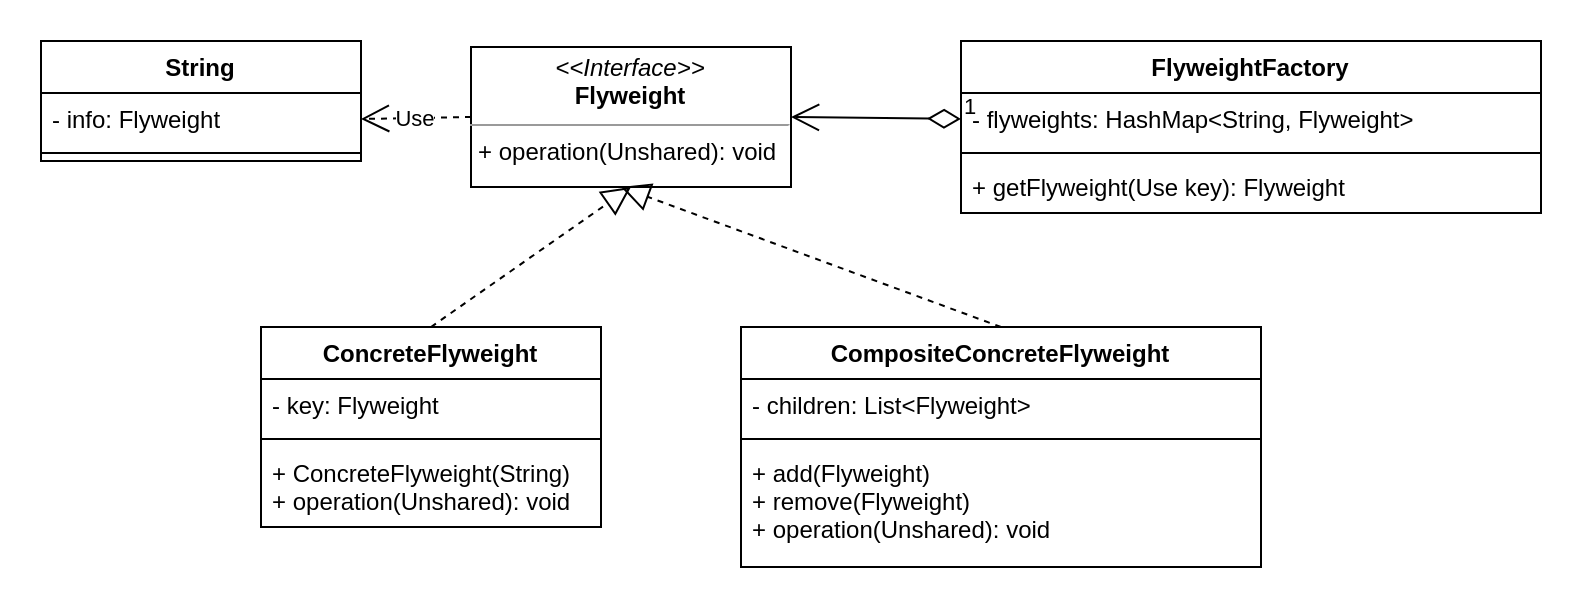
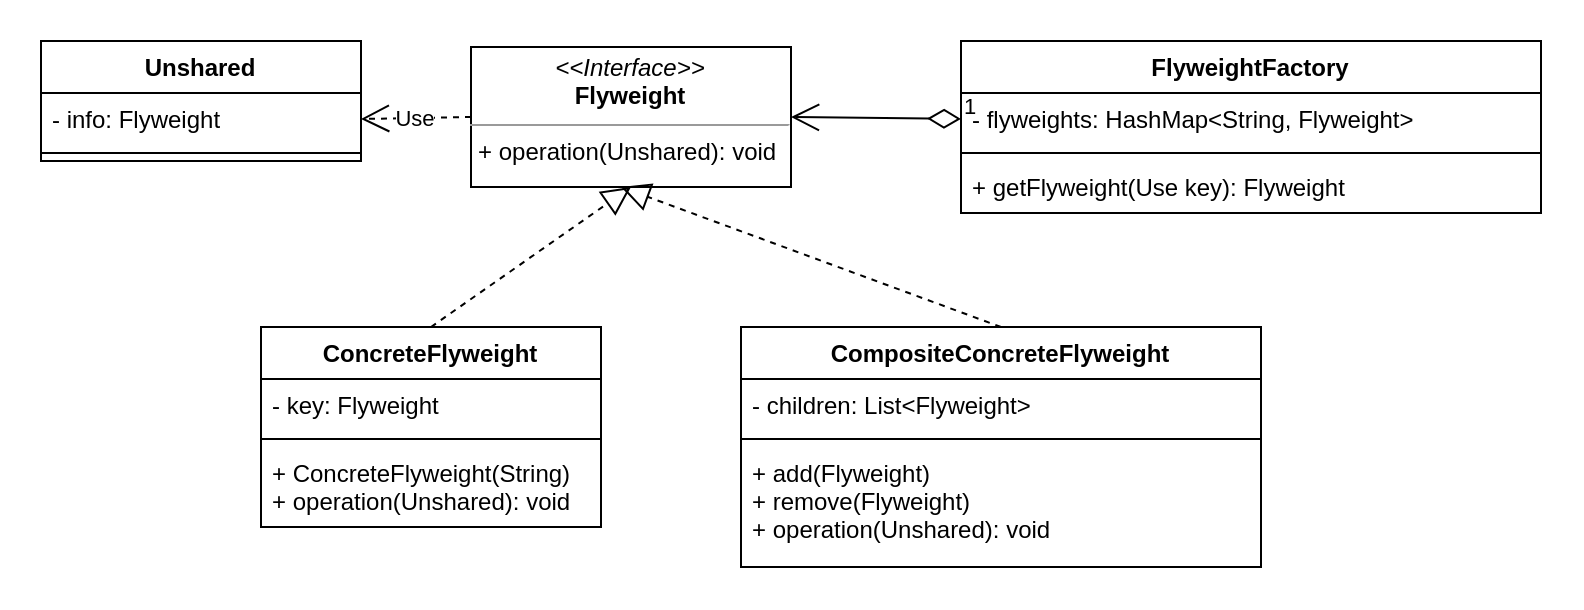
  <mxCell id="0" />
  <mxCell id="1" parent="0" />
  <mxCell id="2" value="&lt;p style=&quot;margin: 0px ; margin-top: 4px ; text-align: center&quot;&gt;&lt;i&gt;&amp;lt;&amp;lt;Interface&amp;gt;&amp;gt;&lt;/i&gt;&lt;br&gt;&lt;b&gt;Flyweight&lt;/b&gt;&lt;/p&gt;&lt;hr size=&quot;1&quot;&gt;&lt;p style=&quot;margin: 0px ; margin-left: 4px&quot;&gt;&lt;/p&gt;&lt;p style=&quot;margin: 0px ; margin-left: 4px&quot;&gt;+ operation(Unshared): void&lt;br&gt;&lt;/p&gt;" style="verticalAlign=top;align=left;overflow=fill;fontSize=12;fontFamily=Helvetica;html=1;" parent="1" vertex="1"><mxGeometry x="235" y="23" width="160" height="70" as="geometry" /></mxCell>
  <mxCell id="3" value="ConcreteFlyweight" style="swimlane;fontStyle=1;align=center;verticalAlign=top;childLayout=stackLayout;horizontal=1;startSize=26;horizontalStack=0;resizeParent=1;resizeParentMax=0;resizeLast=0;collapsible=1;marginBottom=0;" parent="1" vertex="1"><mxGeometry x="130" y="163" width="170" height="100" as="geometry" /></mxCell>
  <mxCell id="4" value="- key: Flyweight" style="text;strokeColor=none;fillColor=none;align=left;verticalAlign=top;spacingLeft=4;spacingRight=4;overflow=hidden;rotatable=0;points=[[0,0.5],[1,0.5]];portConstraint=eastwest;" parent="3" vertex="1"><mxGeometry y="26" width="170" height="26" as="geometry" /></mxCell>
  <mxCell id="5" value="" style="line;strokeWidth=1;fillColor=none;align=left;verticalAlign=middle;spacingTop=-1;spacingLeft=3;spacingRight=3;rotatable=0;labelPosition=right;points=[];portConstraint=eastwest;" parent="3" vertex="1"><mxGeometry y="52" width="170" height="8" as="geometry" /></mxCell>
  <mxCell id="6" value="+ ConcreteFlyweight(String)&#10;+ operation(Unshared): void" style="text;strokeColor=none;fillColor=none;align=left;verticalAlign=top;spacingLeft=4;spacingRight=4;overflow=hidden;rotatable=0;points=[[0,0.5],[1,0.5]];portConstraint=eastwest;" parent="3" vertex="1"><mxGeometry y="60" width="170" height="40" as="geometry" /></mxCell>
  <mxCell id="7" value="FlyweightFactory" style="swimlane;fontStyle=1;align=center;verticalAlign=top;childLayout=stackLayout;horizontal=1;startSize=26;horizontalStack=0;resizeParent=1;resizeParentMax=0;resizeLast=0;collapsible=1;marginBottom=0;" parent="1" vertex="1"><mxGeometry x="480" y="20" width="290" height="86" as="geometry" /></mxCell>
  <mxCell id="8" value="- flyweights: HashMap&lt;String, Flyweight&gt;" style="text;strokeColor=none;fillColor=none;align=left;verticalAlign=top;spacingLeft=4;spacingRight=4;overflow=hidden;rotatable=0;points=[[0,0.5],[1,0.5]];portConstraint=eastwest;" parent="7" vertex="1"><mxGeometry y="26" width="290" height="26" as="geometry" /></mxCell>
  <mxCell id="9" value="" style="line;strokeWidth=1;fillColor=none;align=left;verticalAlign=middle;spacingTop=-1;spacingLeft=3;spacingRight=3;rotatable=0;labelPosition=right;points=[];portConstraint=eastwest;" parent="7" vertex="1"><mxGeometry y="52" width="290" height="8" as="geometry" /></mxCell>
  <mxCell id="10" value="+ getFlyweight(Use key): Flyweight" style="text;strokeColor=none;fillColor=none;align=left;verticalAlign=top;spacingLeft=4;spacingRight=4;overflow=hidden;rotatable=0;points=[[0,0.5],[1,0.5]];portConstraint=eastwest;" parent="7" vertex="1"><mxGeometry y="60" width="290" height="26" as="geometry" /></mxCell>
  <mxCell id="11" value="" style="endArrow=block;dashed=1;endFill=0;endSize=12;html=1;exitX=0.5;exitY=0;exitDx=0;exitDy=0;entryX=0.5;entryY=1;entryDx=0;entryDy=0;" parent="1" source="3" target="2" edge="1"><mxGeometry width="160" relative="1" as="geometry"><mxPoint x="330" y="93" as="sourcePoint" /><mxPoint x="490" y="93" as="targetPoint" /></mxGeometry></mxCell>
  <mxCell id="12" value="1" style="endArrow=open;html=1;endSize=12;startArrow=diamondThin;startSize=14;startFill=0;align=left;verticalAlign=bottom;exitX=0;exitY=0.5;exitDx=0;exitDy=0;entryX=1;entryY=0.5;entryDx=0;entryDy=0;" parent="1" source="8" target="2" edge="1"><mxGeometry x="-1" y="3" relative="1" as="geometry"><mxPoint x="330" y="93" as="sourcePoint" /><mxPoint x="490" y="93" as="targetPoint" /></mxGeometry></mxCell>
- <mxCell id="13" value="String" style="swimlane;fontStyle=1;align=center;verticalAlign=top;childLayout=stackLayout;horizontal=1;startSize=26;horizontalStack=0;resizeParent=1;resizeParentMax=0;resizeLast=0;collapsible=1;marginBottom=0;" parent="1" vertex="1"><mxGeometry x="20" y="20" width="160" height="60" as="geometry" /></mxCell>
+ <mxCell id="13" value="Unshared" style="swimlane;fontStyle=1;align=center;verticalAlign=top;childLayout=stackLayout;horizontal=1;startSize=26;horizontalStack=0;resizeParent=1;resizeParentMax=0;resizeLast=0;collapsible=1;marginBottom=0;" parent="1" vertex="1"><mxGeometry x="20" y="20" width="160" height="60" as="geometry" /></mxCell>
  <mxCell id="14" value="- info: Flyweight" style="text;strokeColor=none;fillColor=none;align=left;verticalAlign=top;spacingLeft=4;spacingRight=4;overflow=hidden;rotatable=0;points=[[0,0.5],[1,0.5]];portConstraint=eastwest;" parent="13" vertex="1"><mxGeometry y="26" width="160" height="26" as="geometry" /></mxCell>
  <mxCell id="15" value="" style="line;strokeWidth=1;fillColor=none;align=left;verticalAlign=middle;spacingTop=-1;spacingLeft=3;spacingRight=3;rotatable=0;labelPosition=right;points=[];portConstraint=eastwest;" parent="13" vertex="1"><mxGeometry y="52" width="160" height="8" as="geometry" /></mxCell>
  <mxCell id="16" value="Use" style="endArrow=open;endSize=12;dashed=1;html=1;exitX=0;exitY=0.5;exitDx=0;exitDy=0;entryX=1;entryY=0.5;entryDx=0;entryDy=0;" parent="1" source="2" target="14" edge="1"><mxGeometry width="160" relative="1" as="geometry"><mxPoint x="234" y="113" as="sourcePoint" /><mxPoint x="170" y="83" as="targetPoint" /></mxGeometry></mxCell>
  <mxCell id="17" value="CompositeConcreteFlyweight" style="swimlane;fontStyle=1;align=center;verticalAlign=top;childLayout=stackLayout;horizontal=1;startSize=26;horizontalStack=0;resizeParent=1;resizeParentMax=0;resizeLast=0;collapsible=1;marginBottom=0;" parent="1" vertex="1"><mxGeometry x="370" y="163" width="260" height="120" as="geometry" /></mxCell>
  <mxCell id="18" value="- children: List&lt;Flyweight&gt;" style="text;strokeColor=none;fillColor=none;align=left;verticalAlign=top;spacingLeft=4;spacingRight=4;overflow=hidden;rotatable=0;points=[[0,0.5],[1,0.5]];portConstraint=eastwest;" parent="17" vertex="1"><mxGeometry y="26" width="260" height="26" as="geometry" /></mxCell>
  <mxCell id="19" value="" style="line;strokeWidth=1;fillColor=none;align=left;verticalAlign=middle;spacingTop=-1;spacingLeft=3;spacingRight=3;rotatable=0;labelPosition=right;points=[];portConstraint=eastwest;" parent="17" vertex="1"><mxGeometry y="52" width="260" height="8" as="geometry" /></mxCell>
  <mxCell id="20" value="+ add(Flyweight)&#10;+ remove(Flyweight)&#10;+ operation(Unshared): void" style="text;strokeColor=none;fillColor=none;align=left;verticalAlign=top;spacingLeft=4;spacingRight=4;overflow=hidden;rotatable=0;points=[[0,0.5],[1,0.5]];portConstraint=eastwest;" parent="17" vertex="1"><mxGeometry y="60" width="260" height="60" as="geometry" /></mxCell>
  <mxCell id="21" value="" style="endArrow=block;dashed=1;endFill=0;endSize=12;html=1;exitX=0.5;exitY=0;exitDx=0;exitDy=0;" parent="1" source="17" edge="1"><mxGeometry width="160" relative="1" as="geometry"><mxPoint x="330" y="93" as="sourcePoint" /><mxPoint x="310" y="93" as="targetPoint" /></mxGeometry></mxCell>
